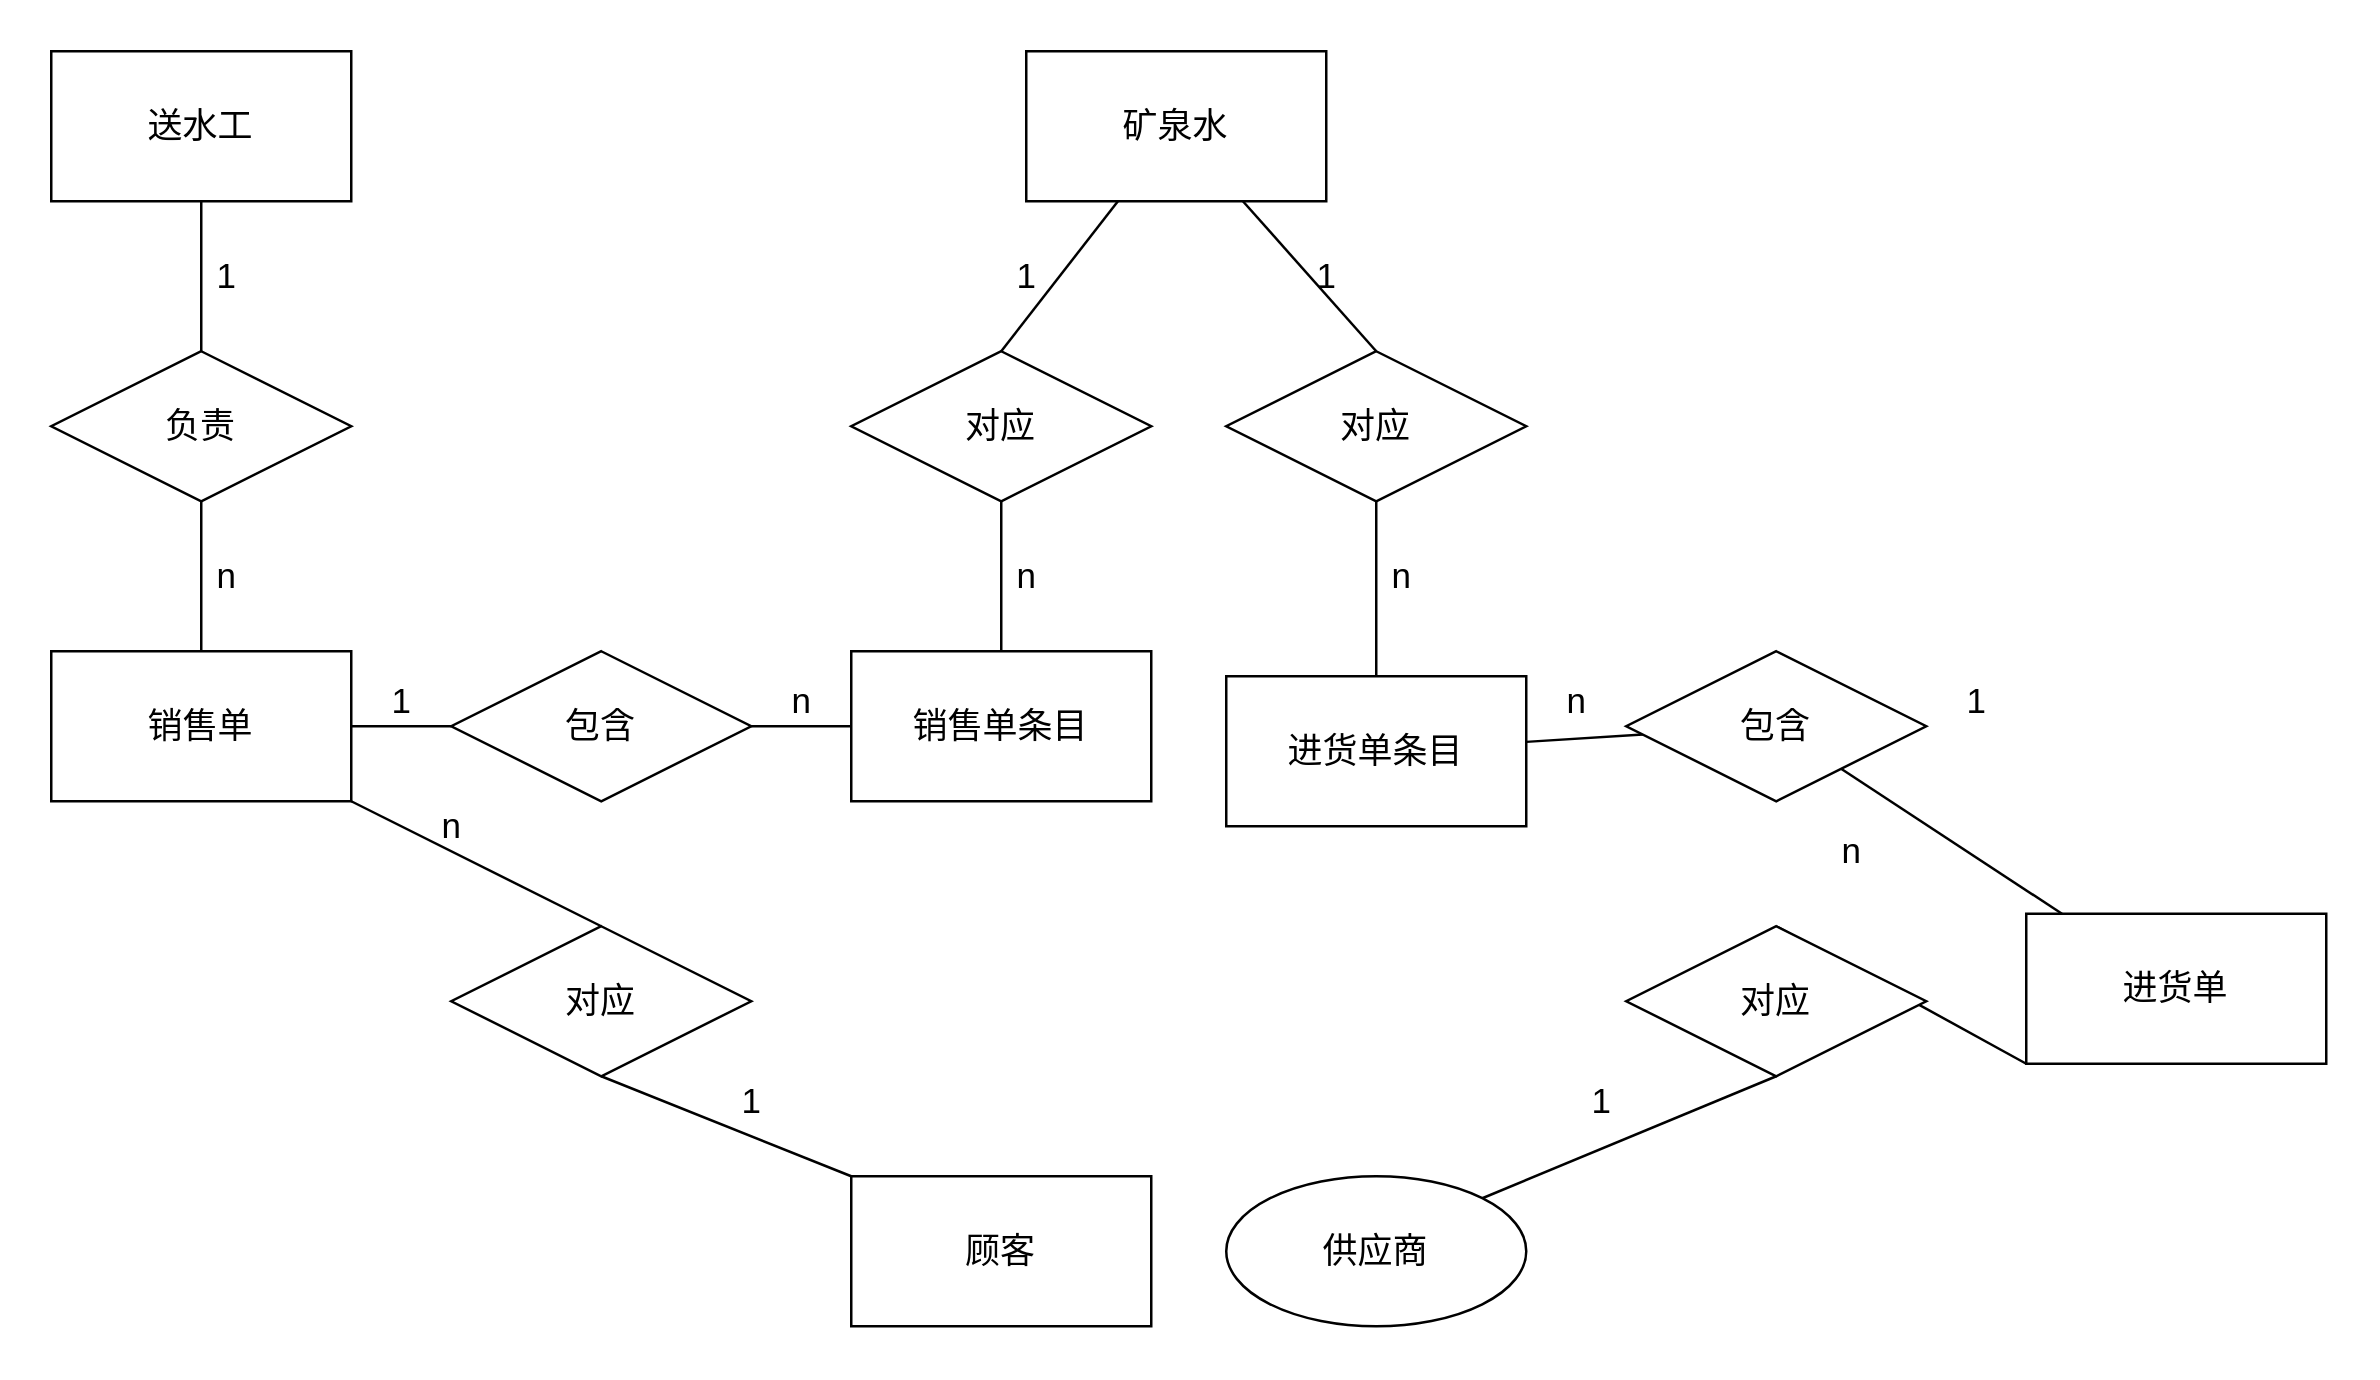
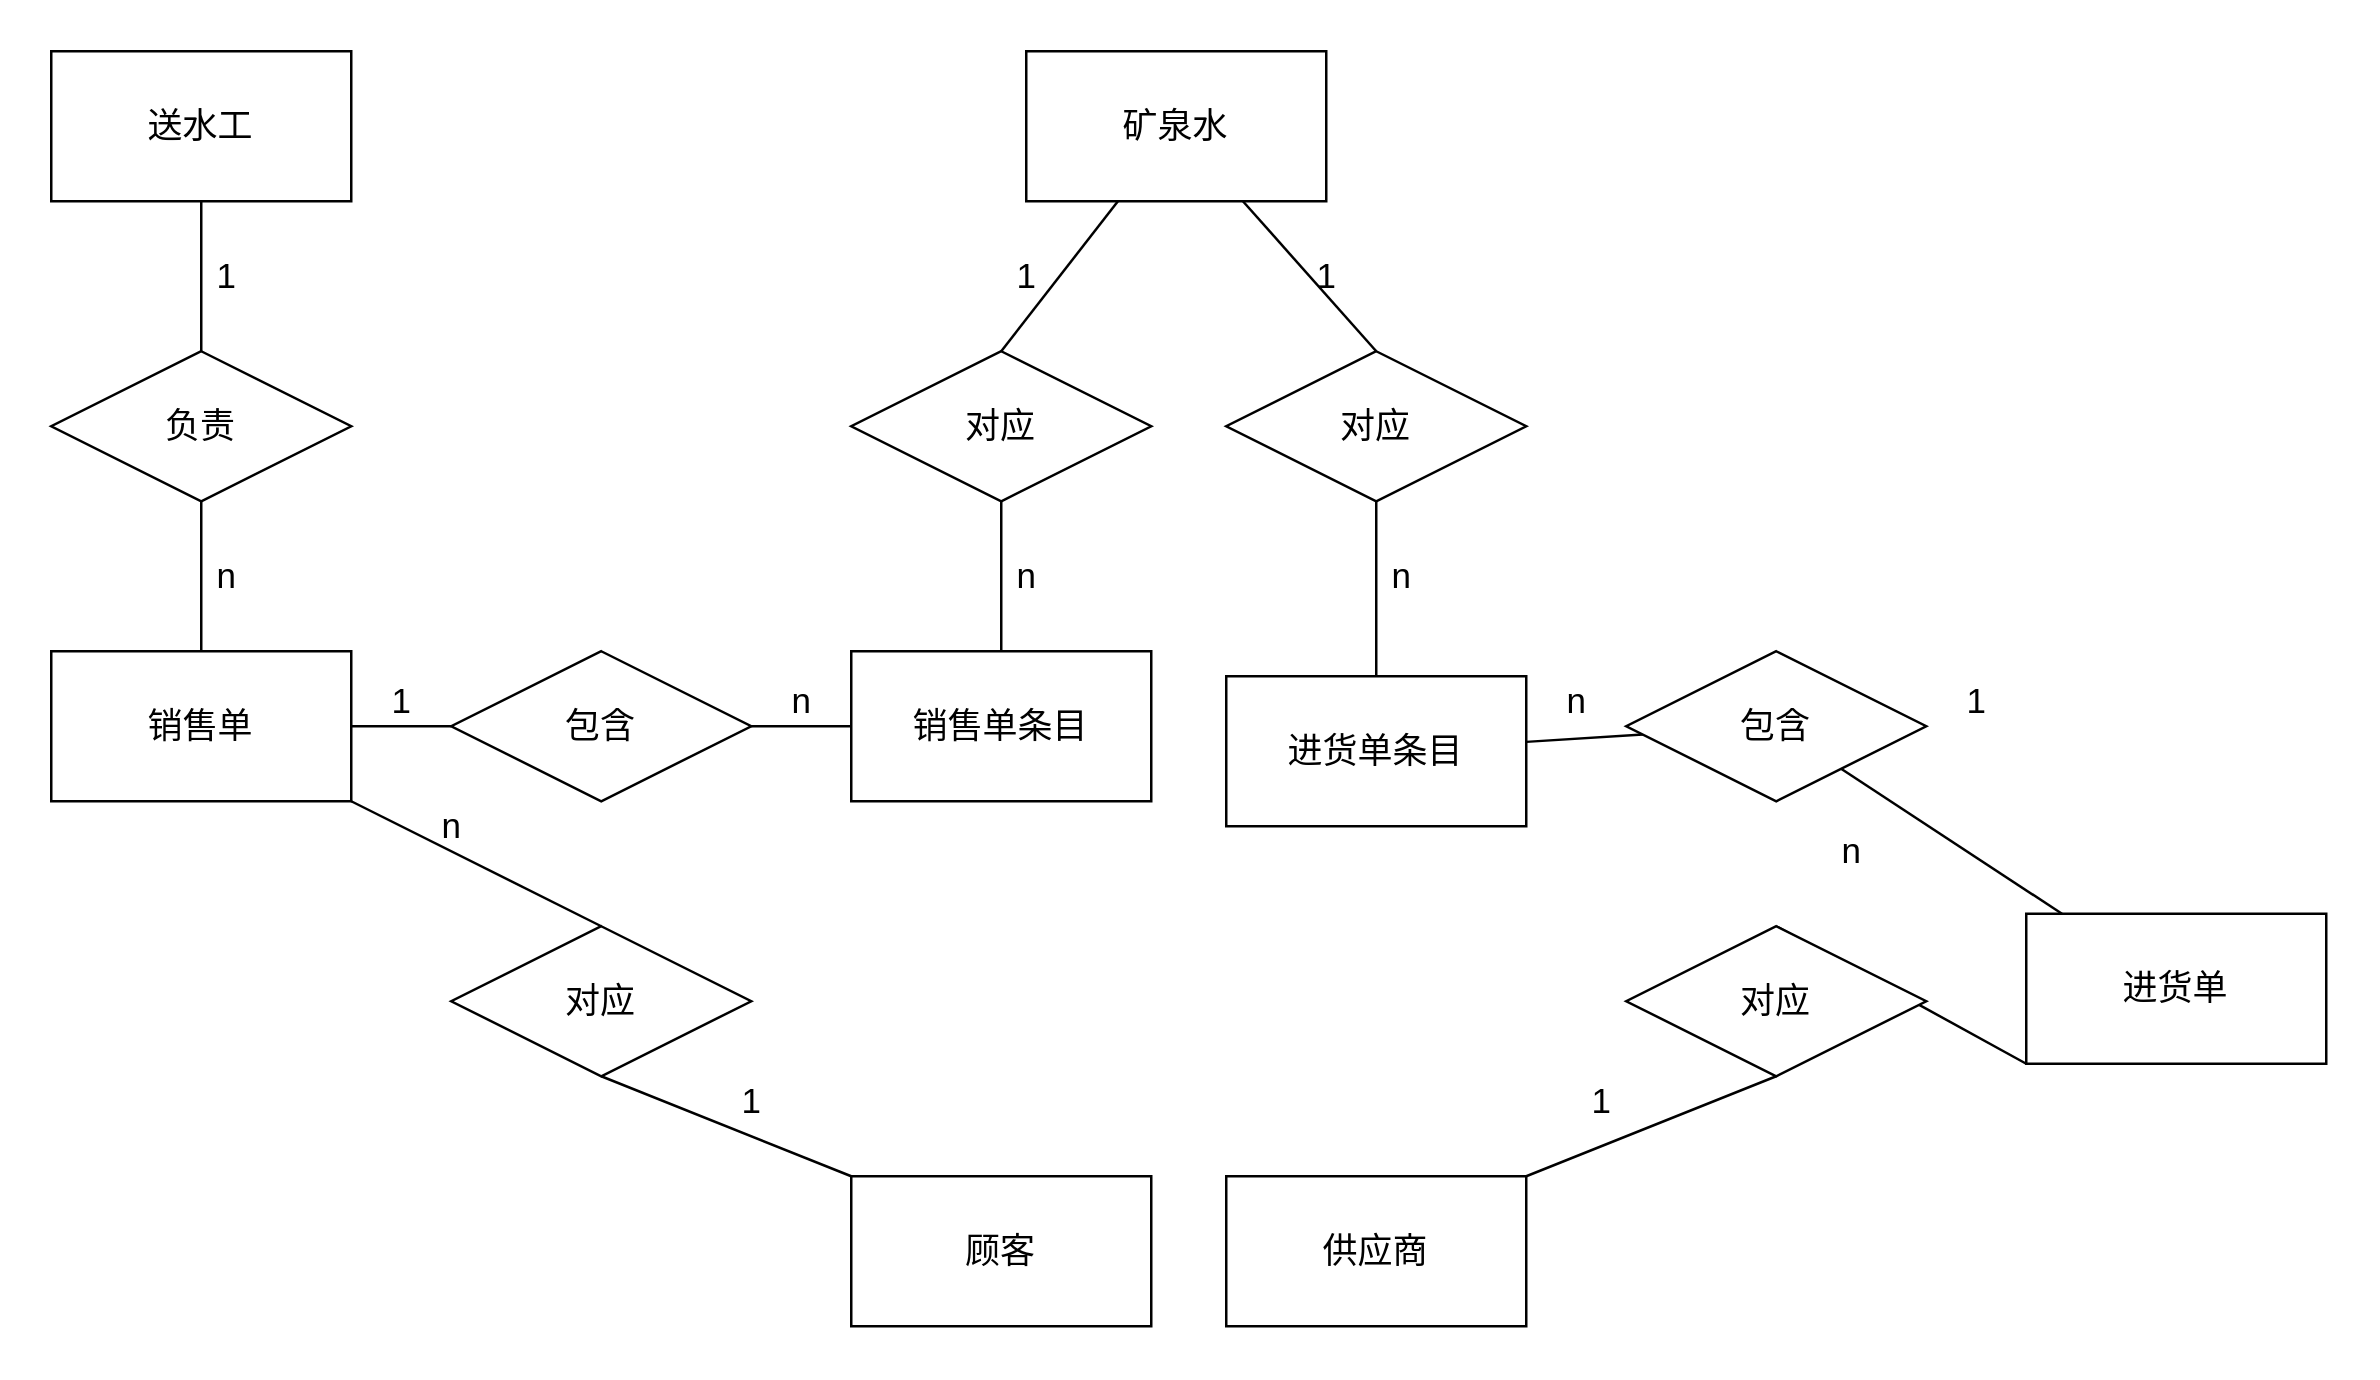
  <mxCell id="0" />
  <mxCell id="1" parent="0" />
  <mxCell id="2" value="&lt;font style=&quot;font-size: 14px&quot;&gt;送水工&lt;/font&gt;" style="rounded=0;whiteSpace=wrap;html=1;" vertex="1" parent="1"><mxGeometry x="20" y="20" width="120" height="60" as="geometry" /></mxCell>
  <mxCell id="3" style="edgeStyle=none;rounded=0;orthogonalLoop=1;jettySize=auto;html=1;entryX=0.5;entryY=0;entryDx=0;entryDy=0;fontSize=14;endArrow=none;endFill=0;" edge="1" parent="1" source="4" target="28"><mxGeometry relative="1" as="geometry" /></mxCell>
  <mxCell id="4" value="矿泉水" style="rounded=0;whiteSpace=wrap;html=1;fontSize=14;" vertex="1" parent="1"><mxGeometry x="410" y="20" width="120" height="60" as="geometry" /></mxCell>
  <mxCell id="5" value="销售单" style="rounded=0;whiteSpace=wrap;html=1;fontSize=14;" vertex="1" parent="1"><mxGeometry x="20" y="260" width="120" height="60" as="geometry" /></mxCell>
  <mxCell id="6" value="销售单条目" style="rounded=0;whiteSpace=wrap;html=1;fontSize=14;" vertex="1" parent="1"><mxGeometry x="340" y="260" width="120" height="60" as="geometry" /></mxCell>
  <mxCell id="7" style="edgeStyle=none;rounded=0;orthogonalLoop=1;jettySize=auto;html=1;fontSize=14;endArrow=none;endFill=0;" edge="1" parent="1" source="8" target="23"><mxGeometry relative="1" as="geometry" /></mxCell>
  <mxCell id="8" value="进货单条目" style="rounded=0;whiteSpace=wrap;html=1;fontSize=14;" vertex="1" parent="1"><mxGeometry x="490" y="270" width="120" height="60" as="geometry" /></mxCell>
  <mxCell id="9" value="进货单" style="rounded=0;whiteSpace=wrap;html=1;fontSize=14;" vertex="1" parent="1"><mxGeometry x="810" y="365" width="120" height="60" as="geometry" /></mxCell>
  <mxCell id="10" value="顾客" style="rounded=0;whiteSpace=wrap;html=1;fontSize=14;" vertex="1" parent="1"><mxGeometry x="340" y="470" width="120" height="60" as="geometry" /></mxCell>
  <mxCell id="11" style="edgeStyle=none;rounded=0;orthogonalLoop=1;jettySize=auto;html=1;exitX=1;exitY=0;exitDx=0;exitDy=0;entryX=0.5;entryY=1;entryDx=0;entryDy=0;fontSize=14;endArrow=none;endFill=0;" edge="1" parent="1" source="12" target="30"><mxGeometry relative="1" as="geometry" /></mxCell>
- <mxCell id="12" value="供应商" style="ellipse;whiteSpace=wrap;html=1;fontSize=14;" vertex="1" parent="1"><mxGeometry x="490" y="470" width="120" height="60" as="geometry" /></mxCell>
+ <mxCell id="12" value="供应商" style="rounded=0;whiteSpace=wrap;html=1;fontSize=14;" vertex="1" parent="1"><mxGeometry x="490" y="470" width="120" height="60" as="geometry" /></mxCell>
  <mxCell id="13" style="rounded=0;orthogonalLoop=1;jettySize=auto;html=1;exitX=0.5;exitY=0;exitDx=0;exitDy=0;fontSize=14;endArrow=none;endFill=0;" edge="1" parent="1" source="15" target="2"><mxGeometry relative="1" as="geometry" /></mxCell>
  <mxCell id="14" style="edgeStyle=none;rounded=0;orthogonalLoop=1;jettySize=auto;html=1;fontSize=14;endArrow=none;endFill=0;exitX=0.5;exitY=1;exitDx=0;exitDy=0;" edge="1" parent="1" source="15" target="5"><mxGeometry relative="1" as="geometry" /></mxCell>
  <mxCell id="15" value="负责" style="rhombus;whiteSpace=wrap;html=1;fontSize=14;" vertex="1" parent="1"><mxGeometry x="20" y="140" width="120" height="60" as="geometry" /></mxCell>
  <mxCell id="16" style="edgeStyle=none;rounded=0;orthogonalLoop=1;jettySize=auto;html=1;exitX=0.5;exitY=0;exitDx=0;exitDy=0;fontSize=14;endArrow=none;endFill=0;" edge="1" parent="1" source="18"><mxGeometry relative="1" as="geometry"><mxPoint x="140" y="320" as="targetPoint" /></mxGeometry></mxCell>
  <mxCell id="17" style="edgeStyle=none;rounded=0;orthogonalLoop=1;jettySize=auto;html=1;entryX=0;entryY=0;entryDx=0;entryDy=0;fontSize=14;endArrow=none;endFill=0;exitX=0.5;exitY=1;exitDx=0;exitDy=0;" edge="1" parent="1" source="18" target="10"><mxGeometry relative="1" as="geometry"><mxPoint x="160" y="440" as="sourcePoint" /></mxGeometry></mxCell>
  <mxCell id="18" value="对应" style="rhombus;whiteSpace=wrap;html=1;fontSize=14;" vertex="1" parent="1"><mxGeometry x="180" y="370" width="120" height="60" as="geometry" /></mxCell>
  <mxCell id="19" style="edgeStyle=none;rounded=0;orthogonalLoop=1;jettySize=auto;html=1;exitX=0;exitY=0.5;exitDx=0;exitDy=0;entryX=1;entryY=0.5;entryDx=0;entryDy=0;fontSize=14;endArrow=none;endFill=0;" edge="1" parent="1" source="21" target="5"><mxGeometry relative="1" as="geometry" /></mxCell>
  <mxCell id="20" style="edgeStyle=none;rounded=0;orthogonalLoop=1;jettySize=auto;html=1;fontSize=14;endArrow=none;endFill=0;" edge="1" parent="1" source="21" target="6"><mxGeometry relative="1" as="geometry" /></mxCell>
  <mxCell id="21" value="包含" style="rhombus;whiteSpace=wrap;html=1;fontSize=14;" vertex="1" parent="1"><mxGeometry x="180" y="260" width="120" height="60" as="geometry" /></mxCell>
  <mxCell id="22" style="edgeStyle=none;rounded=0;orthogonalLoop=1;jettySize=auto;html=1;fontSize=14;endArrow=none;endFill=0;" edge="1" parent="1" source="23" target="9"><mxGeometry relative="1" as="geometry" /></mxCell>
  <mxCell id="23" value="包含" style="rhombus;whiteSpace=wrap;html=1;fontSize=14;" vertex="1" parent="1"><mxGeometry x="650" y="260" width="120" height="60" as="geometry" /></mxCell>
  <mxCell id="24" style="edgeStyle=none;rounded=0;orthogonalLoop=1;jettySize=auto;html=1;exitX=0.5;exitY=0;exitDx=0;exitDy=0;fontSize=14;endArrow=none;endFill=0;" edge="1" parent="1" source="26" target="4"><mxGeometry relative="1" as="geometry" /></mxCell>
  <mxCell id="25" style="edgeStyle=none;rounded=0;orthogonalLoop=1;jettySize=auto;html=1;exitX=0.5;exitY=1;exitDx=0;exitDy=0;fontSize=14;endArrow=none;endFill=0;" edge="1" parent="1" source="26" target="6"><mxGeometry relative="1" as="geometry" /></mxCell>
  <mxCell id="26" value="对应" style="rhombus;whiteSpace=wrap;html=1;fontSize=14;" vertex="1" parent="1"><mxGeometry x="340" y="140" width="120" height="60" as="geometry" /></mxCell>
  <mxCell id="27" style="edgeStyle=none;rounded=0;orthogonalLoop=1;jettySize=auto;html=1;fontSize=14;endArrow=none;endFill=0;" edge="1" parent="1" source="28" target="8"><mxGeometry relative="1" as="geometry" /></mxCell>
  <mxCell id="28" value="对应" style="rhombus;whiteSpace=wrap;html=1;fontSize=14;" vertex="1" parent="1"><mxGeometry x="490" y="140" width="120" height="60" as="geometry" /></mxCell>
  <mxCell id="29" style="edgeStyle=none;rounded=0;orthogonalLoop=1;jettySize=auto;html=1;exitX=0.5;exitY=0;exitDx=0;exitDy=0;entryX=0;entryY=1;entryDx=0;entryDy=0;fontSize=14;endArrow=none;endFill=0;" edge="1" parent="1" source="30" target="9"><mxGeometry relative="1" as="geometry" /></mxCell>
  <mxCell id="30" value="对应" style="rhombus;whiteSpace=wrap;html=1;fontSize=14;" vertex="1" parent="1"><mxGeometry x="650" y="370" width="120" height="60" as="geometry" /></mxCell>
  <mxCell id="31" value="1" style="text;html=1;align=center;verticalAlign=middle;resizable=0;points=[];autosize=1;strokeColor=none;fillColor=none;fontSize=14;" vertex="1" parent="1"><mxGeometry x="80" y="100" width="20" height="20" as="geometry" /></mxCell>
  <mxCell id="32" value="n" style="text;html=1;align=center;verticalAlign=middle;resizable=0;points=[];autosize=1;strokeColor=none;fillColor=none;fontSize=14;" vertex="1" parent="1"><mxGeometry x="80" y="220" width="20" height="20" as="geometry" /></mxCell>
  <mxCell id="33" value="1" style="text;html=1;align=center;verticalAlign=middle;resizable=0;points=[];autosize=1;strokeColor=none;fillColor=none;fontSize=14;" vertex="1" parent="1"><mxGeometry x="150" y="270" width="20" height="20" as="geometry" /></mxCell>
  <mxCell id="34" value="n" style="text;html=1;align=center;verticalAlign=middle;resizable=0;points=[];autosize=1;strokeColor=none;fillColor=none;fontSize=14;" vertex="1" parent="1"><mxGeometry x="310" y="270" width="20" height="20" as="geometry" /></mxCell>
  <mxCell id="35" value="n" style="text;html=1;align=center;verticalAlign=middle;resizable=0;points=[];autosize=1;strokeColor=none;fillColor=none;fontSize=14;" vertex="1" parent="1"><mxGeometry x="170" y="320" width="20" height="20" as="geometry" /></mxCell>
  <mxCell id="36" value="1" style="text;html=1;align=center;verticalAlign=middle;resizable=0;points=[];autosize=1;strokeColor=none;fillColor=none;fontSize=14;" vertex="1" parent="1"><mxGeometry x="290" y="430" width="20" height="20" as="geometry" /></mxCell>
  <mxCell id="37" value="1" style="text;html=1;align=center;verticalAlign=middle;resizable=0;points=[];autosize=1;strokeColor=none;fillColor=none;fontSize=14;" vertex="1" parent="1"><mxGeometry x="630" y="430" width="20" height="20" as="geometry" /></mxCell>
  <mxCell id="38" value="n" style="text;html=1;align=center;verticalAlign=middle;resizable=0;points=[];autosize=1;strokeColor=none;fillColor=none;fontSize=14;" vertex="1" parent="1"><mxGeometry x="730" y="330" width="20" height="20" as="geometry" /></mxCell>
  <mxCell id="39" value="1" style="text;html=1;align=center;verticalAlign=middle;resizable=0;points=[];autosize=1;strokeColor=none;fillColor=none;fontSize=14;" vertex="1" parent="1"><mxGeometry x="780" y="270" width="20" height="20" as="geometry" /></mxCell>
  <mxCell id="40" value="n" style="text;html=1;align=center;verticalAlign=middle;resizable=0;points=[];autosize=1;strokeColor=none;fillColor=none;fontSize=14;" vertex="1" parent="1"><mxGeometry x="620" y="270" width="20" height="20" as="geometry" /></mxCell>
  <mxCell id="41" value="1" style="text;html=1;align=center;verticalAlign=middle;resizable=0;points=[];autosize=1;strokeColor=none;fillColor=none;fontSize=14;" vertex="1" parent="1"><mxGeometry x="400" y="100" width="20" height="20" as="geometry" /></mxCell>
  <mxCell id="42" value="1" style="text;html=1;align=center;verticalAlign=middle;resizable=0;points=[];autosize=1;strokeColor=none;fillColor=none;fontSize=14;" vertex="1" parent="1"><mxGeometry x="520" y="100" width="20" height="20" as="geometry" /></mxCell>
  <mxCell id="43" value="n" style="text;html=1;align=center;verticalAlign=middle;resizable=0;points=[];autosize=1;strokeColor=none;fillColor=none;fontSize=14;" vertex="1" parent="1"><mxGeometry x="400" y="220" width="20" height="20" as="geometry" /></mxCell>
  <mxCell id="44" value="n" style="text;html=1;align=center;verticalAlign=middle;resizable=0;points=[];autosize=1;strokeColor=none;fillColor=none;fontSize=14;" vertex="1" parent="1"><mxGeometry x="550" y="220" width="20" height="20" as="geometry" /></mxCell>
